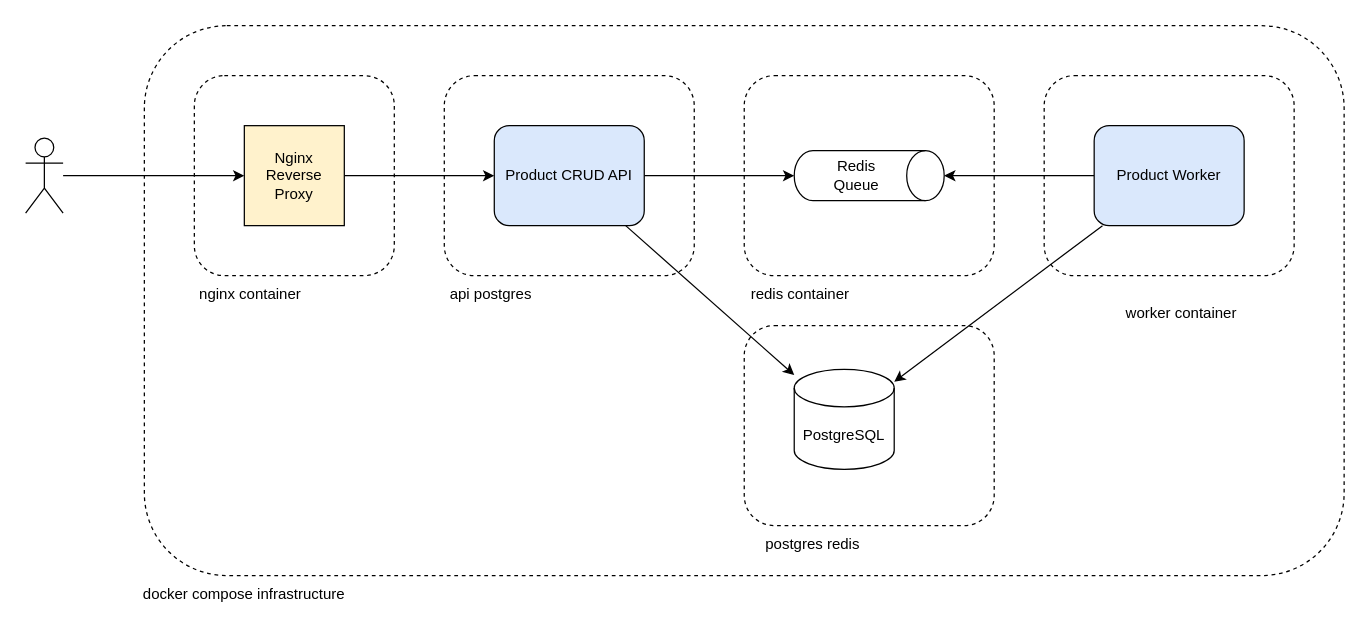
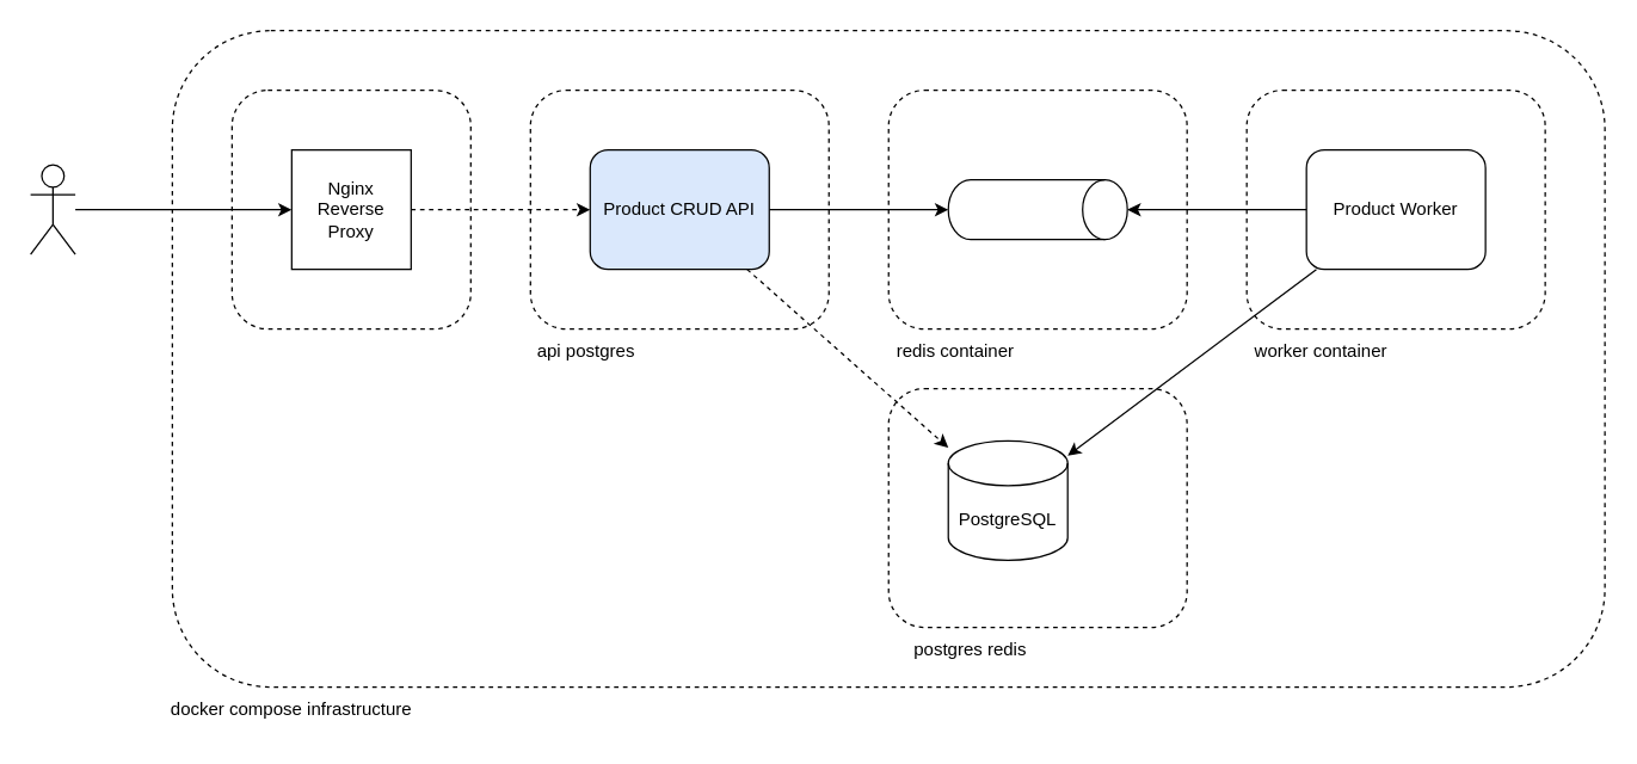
  <mxCell id="0" />
  <mxCell id="1" parent="0" />
  <mxCell id="2" value="" style="rounded=1;whiteSpace=wrap;html=1;fillColor=none;dashed=1;" vertex="1" parent="1"><mxGeometry x="155" y="60" width="160" height="160" as="geometry" /></mxCell>
  <mxCell id="3" value="" style="rounded=1;whiteSpace=wrap;html=1;fillColor=none;dashed=1;" vertex="1" parent="1"><mxGeometry x="115" y="20" width="960" height="440" as="geometry" /></mxCell>
- <mxCell id="4" style="edgeStyle=orthogonalEdgeStyle;rounded=0;orthogonalLoop=1;jettySize=auto;html=1;" edge="1" parent="1" source="5" target="10"><mxGeometry relative="1" as="geometry" /></mxCell>
- <mxCell id="5" value="Nginx&lt;br&gt;Reverse Proxy" style="rounded=0;whiteSpace=wrap;html=1;fillColor=#fff2cc;" vertex="1" parent="1"><mxGeometry x="195" y="100" width="80" height="80" as="geometry" /></mxCell>
+ <mxCell id="4" style="edgeStyle=orthogonalEdgeStyle;rounded=0;orthogonalLoop=1;jettySize=auto;html=1;dashed=1;" edge="1" parent="1" source="5" target="10"><mxGeometry relative="1" as="geometry" /></mxCell>
+ <mxCell id="5" value="Nginx&lt;br&gt;Reverse Proxy" style="rounded=0;whiteSpace=wrap;html=1;" vertex="1" parent="1"><mxGeometry x="195" y="100" width="80" height="80" as="geometry" /></mxCell>
  <mxCell id="6" style="edgeStyle=orthogonalEdgeStyle;rounded=0;orthogonalLoop=1;jettySize=auto;html=1;" edge="1" parent="1" source="7" target="5"><mxGeometry relative="1" as="geometry" /></mxCell>
  <mxCell id="7" value="" style="shape=umlActor;verticalLabelPosition=bottom;verticalAlign=top;html=1;outlineConnect=0;" vertex="1" parent="1"><mxGeometry x="20" y="110" width="30" height="60" as="geometry" /></mxCell>
  <mxCell id="8" style="edgeStyle=orthogonalEdgeStyle;rounded=0;orthogonalLoop=1;jettySize=auto;html=1;" edge="1" parent="1" source="10" target="14"><mxGeometry relative="1" as="geometry" /></mxCell>
- <mxCell id="9" style="rounded=0;orthogonalLoop=1;jettySize=auto;html=1;" edge="1" parent="1" source="10" target="16"><mxGeometry relative="1" as="geometry" /></mxCell>
+ <mxCell id="9" style="rounded=0;orthogonalLoop=1;jettySize=auto;html=1;dashed=1;" edge="1" parent="1" source="10" target="16"><mxGeometry relative="1" as="geometry" /></mxCell>
  <mxCell id="10" value="Product CRUD API" style="rounded=1;whiteSpace=wrap;html=1;fillColor=#dae8fc;" vertex="1" parent="1"><mxGeometry x="395" y="100" width="120" height="80" as="geometry" /></mxCell>
  <mxCell id="11" style="edgeStyle=orthogonalEdgeStyle;rounded=0;orthogonalLoop=1;jettySize=auto;html=1;" edge="1" parent="1" source="13" target="14"><mxGeometry relative="1" as="geometry" /></mxCell>
  <mxCell id="12" style="rounded=0;orthogonalLoop=1;jettySize=auto;html=1;" edge="1" parent="1" source="13" target="16"><mxGeometry relative="1" as="geometry" /></mxCell>
- <mxCell id="13" value="Product Worker" style="rounded=1;whiteSpace=wrap;html=1;fillColor=#dae8fc;" vertex="1" parent="1"><mxGeometry x="875" y="100" width="120" height="80" as="geometry" /></mxCell>
+ <mxCell id="13" value="Product Worker" style="rounded=1;whiteSpace=wrap;html=1;" vertex="1" parent="1"><mxGeometry x="875" y="100" width="120" height="80" as="geometry" /></mxCell>
  <mxCell id="14" value="" style="shape=cylinder3;whiteSpace=wrap;html=1;boundedLbl=1;backgroundOutline=1;size=15;direction=south;" vertex="1" parent="1"><mxGeometry x="635" y="120" width="120" height="40" as="geometry" /></mxCell>
- <mxCell id="15" value="Redis Queue" style="text;html=1;strokeColor=none;fillColor=none;align=center;verticalAlign=middle;whiteSpace=wrap;rounded=0;" vertex="1" parent="1"><mxGeometry x="655" y="125" width="60" height="30" as="geometry" /></mxCell>
  <mxCell id="16" value="PostgreSQL" style="shape=cylinder3;whiteSpace=wrap;html=1;boundedLbl=1;backgroundOutline=1;size=15;" vertex="1" parent="1"><mxGeometry x="635" y="295" width="80" height="80" as="geometry" /></mxCell>
  <mxCell id="17" value="docker compose infrastructure" style="text;html=1;strokeColor=none;fillColor=none;align=center;verticalAlign=middle;whiteSpace=wrap;rounded=0;" vertex="1" parent="1"><mxGeometry x="90" y="460" width="210" height="30" as="geometry" /></mxCell>
  <mxCell id="18" value="" style="rounded=1;whiteSpace=wrap;html=1;fillColor=none;dashed=1;" vertex="1" parent="1"><mxGeometry x="355" y="60" width="200" height="160" as="geometry" /></mxCell>
  <mxCell id="19" value="" style="rounded=1;whiteSpace=wrap;html=1;fillColor=none;dashed=1;" vertex="1" parent="1"><mxGeometry x="595" y="60" width="200" height="160" as="geometry" /></mxCell>
  <mxCell id="20" value="" style="rounded=1;whiteSpace=wrap;html=1;fillColor=none;dashed=1;" vertex="1" parent="1"><mxGeometry x="835" y="60" width="200" height="160" as="geometry" /></mxCell>
  <mxCell id="21" value="" style="rounded=1;whiteSpace=wrap;html=1;fillColor=none;dashed=1;" vertex="1" parent="1"><mxGeometry x="595" y="260" width="200" height="160" as="geometry" /></mxCell>
- <mxCell id="22" value="nginx container" style="text;html=1;strokeColor=none;fillColor=none;align=center;verticalAlign=middle;whiteSpace=wrap;rounded=0;" vertex="1" parent="1"><mxGeometry x="155" y="220" width="90" height="30" as="geometry" /></mxCell>
  <mxCell id="23" value="api postgres" style="text;html=1;strokeColor=none;fillColor=none;align=center;verticalAlign=middle;whiteSpace=wrap;rounded=0;" vertex="1" parent="1"><mxGeometry x="355" y="220" width="75" height="30" as="geometry" /></mxCell>
  <mxCell id="24" value="redis container" style="text;html=1;strokeColor=none;fillColor=none;align=center;verticalAlign=middle;whiteSpace=wrap;rounded=0;" vertex="1" parent="1"><mxGeometry x="595" y="220" width="90" height="30" as="geometry" /></mxCell>
- <mxCell id="25" value="worker container" style="text;html=1;strokeColor=none;fillColor=none;align=center;verticalAlign=middle;whiteSpace=wrap;rounded=0;" vertex="1" parent="1"><mxGeometry x="895" y="235" width="100" height="30" as="geometry" /></mxCell>
+ <mxCell id="25" value="worker container" style="text;html=1;strokeColor=none;fillColor=none;align=center;verticalAlign=middle;whiteSpace=wrap;rounded=0;" vertex="1" parent="1"><mxGeometry x="835" y="220" width="100" height="30" as="geometry" /></mxCell>
  <mxCell id="26" value="postgres redis" style="text;html=1;strokeColor=none;fillColor=none;align=center;verticalAlign=middle;whiteSpace=wrap;rounded=0;" vertex="1" parent="1"><mxGeometry x="595" y="420" width="110" height="30" as="geometry" /></mxCell>
